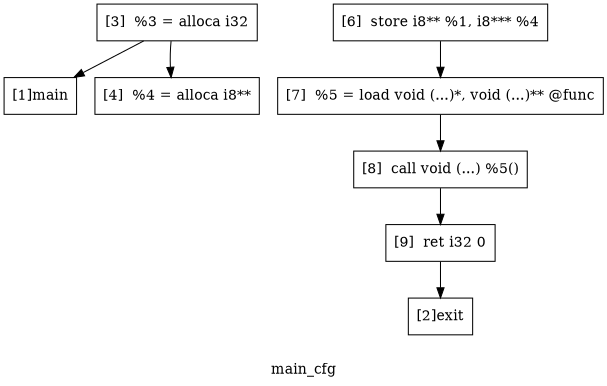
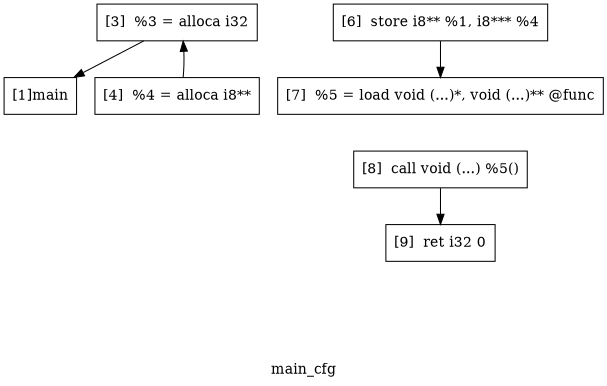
  digraph {
    label=main_cfg
    node [color=black shape=rectangle]
    edge [color=black]
    n1 [label="[1]main"]
    n2 [label="[3]  %3 = alloca i32"]
    n3 [label="[4]  %4 = alloca i8**"]
-   n4 [label="[2]exit"]
    n5 [label="[6]  store i8** %1, i8*** %4"]
    n6 [label="[7]  %5 = load void (...)*, void (...)** @func"]
    n7 [label="[8]  call void (...) %5()"]
    n8 [label="[9]  ret i32 0"]
    n2 -> n1
-   n2 -> n3
+   n3 -> n2
    n5 -> n6
-   n6 -> n7
    n7 -> n8
-   n8 -> n4
  }
